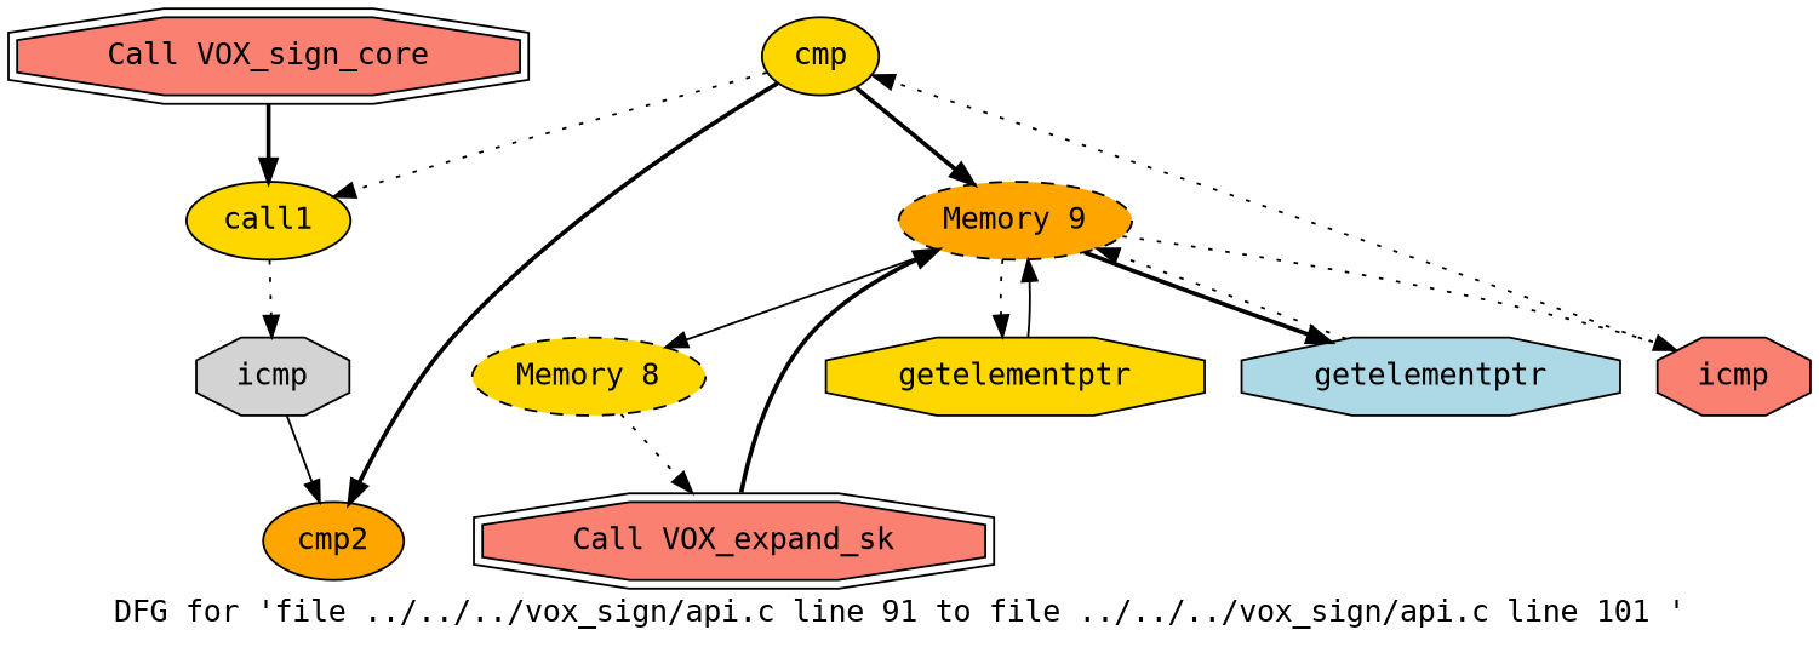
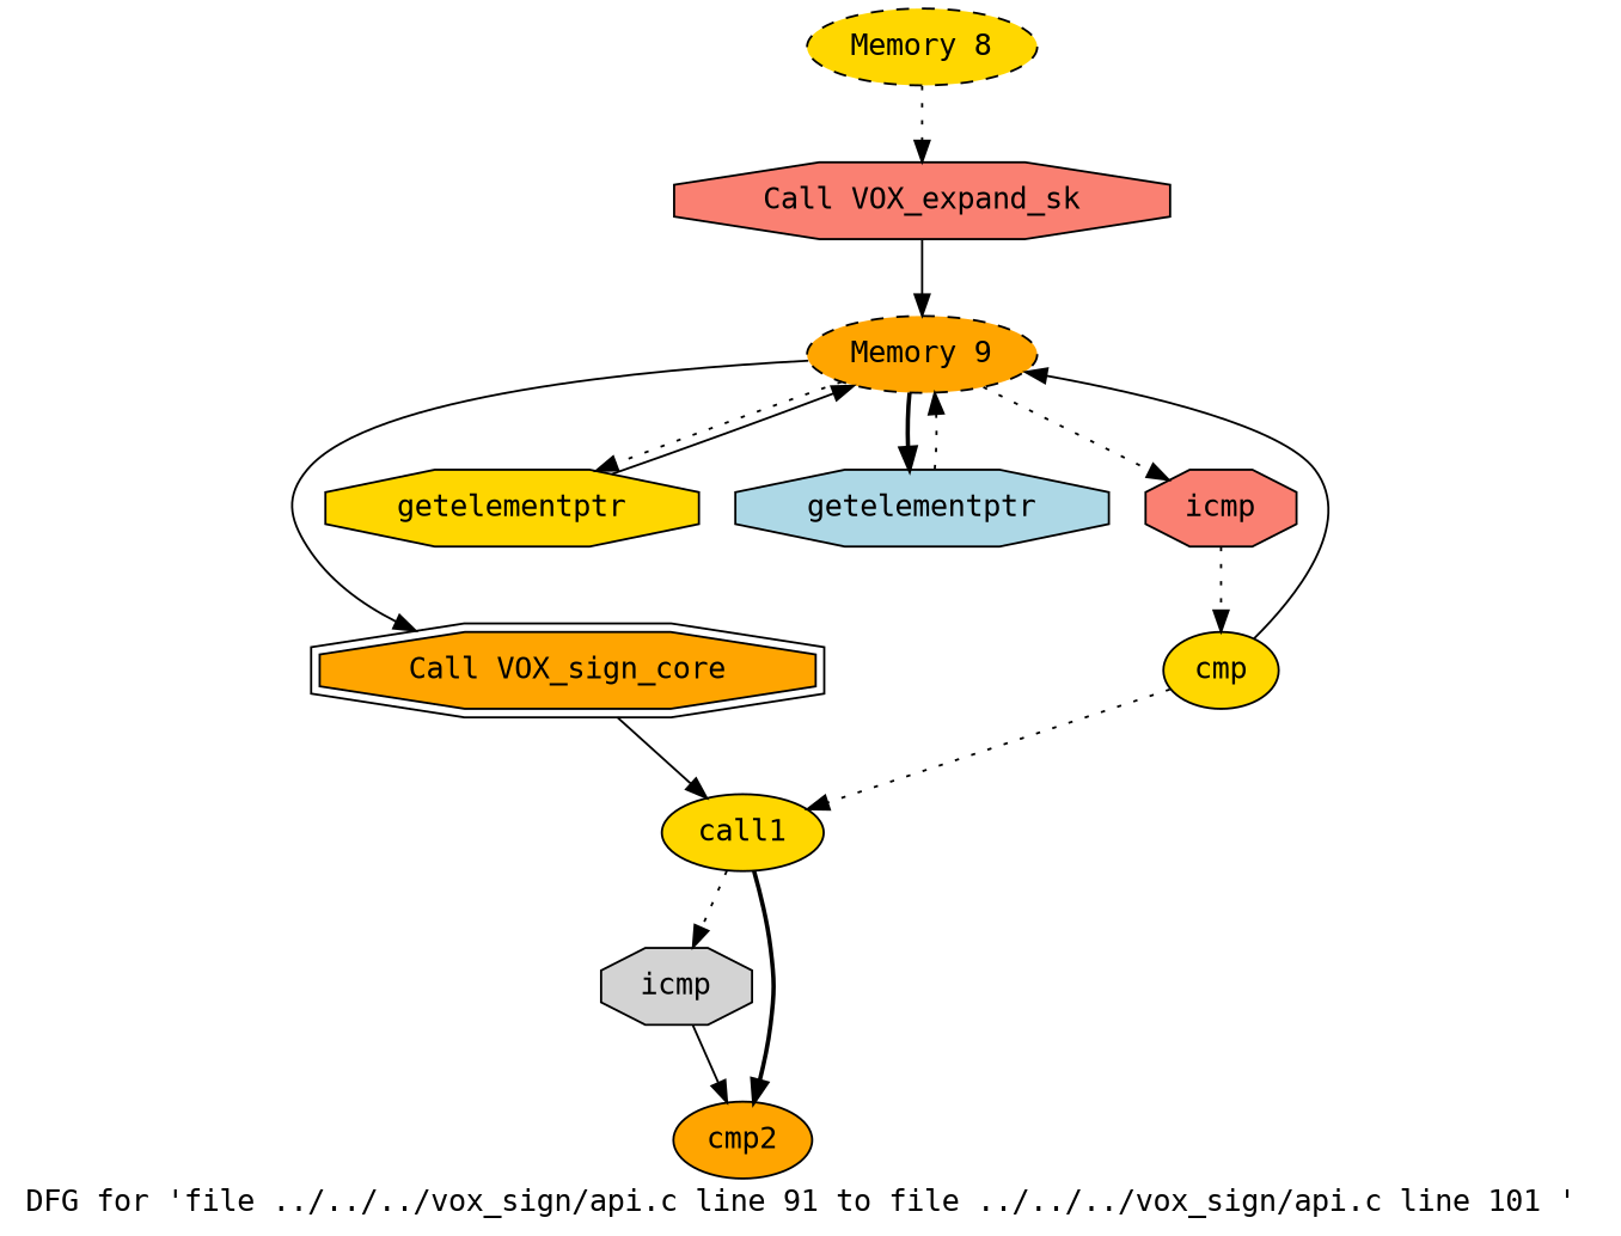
  digraph {
    fontname="DejaVu Sans Mono"
    label="DFG for 'file ../../../vox_sign/api.c line 91 to file ../../../vox_sign/api.c line 101 ' "
    node [fillcolor=gold fontname="DejaVu Sans Mono" shape=ellipse style="solid,filled"]
    edge [fontname="DejaVu Sans Mono" style=dotted]
    n1 [label=call1]
    n2 [fillcolor=lightgrey label=icmp shape=octagon]
    n3 [fillcolor=orange label=cmp2]
    n4 [fillcolor=orange label="Memory 9" style="dashed,filled"]
-   n5 [fillcolor=salmon label="Call VOX_sign_core" shape=doubleoctagon]
+   n5 [fillcolor=orange label="Call VOX_sign_core" shape=doubleoctagon]
    n6 [label=getelementptr shape=octagon]
    n7 [fillcolor=lightblue label=getelementptr shape=octagon]
    n8 [fillcolor=salmon label=icmp shape=octagon]
    n9 [label=cmp]
    n10 [label="Memory 8" style="dashed,filled"]
-   n11 [fillcolor=salmon label="Call VOX_expand_sk" shape=doubleoctagon]
+   n11 [fillcolor=salmon label="Call VOX_expand_sk" shape=octagon]
    n1 -> n2
    n2 -> n3 [style=solid]
-   n4 -> n10 [style=solid]
+   n4 -> n5 [style=solid]
    n4 -> n6
    n4 -> n7 [style=bold]
    n4 -> n8
-   n5 -> n1 [style=bold]
+   n5 -> n1 [style=solid]
    n6 -> n4 [style=solid]
    n7 -> n4
    n8 -> n9
    n9 -> n1
-   n9 -> n3 [style=bold]
-   n9 -> n4 [style=bold]
+   n1 -> n3 [style=bold]
+   n9 -> n4 [style=solid]
    n10 -> n11
-   n11 -> n4 [style=bold]
+   n11 -> n4 [style=solid]
  }
